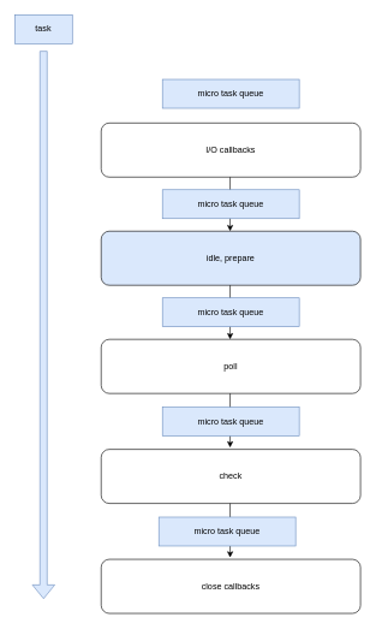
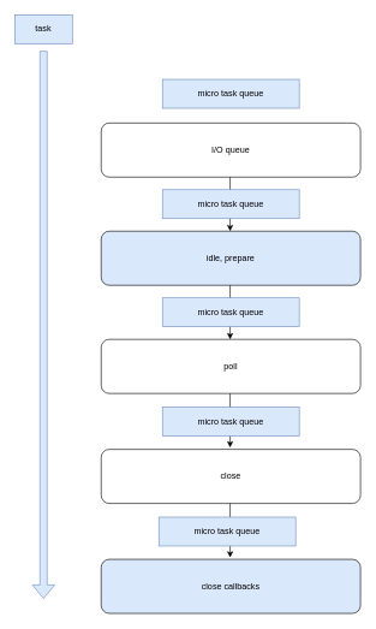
  <mxCell id="0" />
  <mxCell id="1" parent="0" />
- <mxCell id="2" value="&lt;span&gt;close callbacks&lt;/span&gt;" style="rounded=1;whiteSpace=wrap;html=1;" vertex="1" parent="1"><mxGeometry x="140" y="775" width="360" height="75" as="geometry" /></mxCell>
+ <mxCell id="2" value="&lt;span&gt;close callbacks&lt;/span&gt;" style="rounded=1;whiteSpace=wrap;html=1;fillColor=#dae8fc;" vertex="1" parent="1"><mxGeometry x="140" y="775" width="360" height="75" as="geometry" /></mxCell>
  <mxCell id="3" value="&lt;span&gt;poll&lt;/span&gt;" style="rounded=1;whiteSpace=wrap;html=1;" vertex="1" parent="1"><mxGeometry x="140" y="470" width="360" height="75" as="geometry" /></mxCell>
- <mxCell id="4" value="&lt;span&gt;I/O callbacks&lt;/span&gt;" style="rounded=1;whiteSpace=wrap;html=1;" vertex="1" parent="1"><mxGeometry x="140" y="170" width="360" height="75" as="geometry" /></mxCell>
+ <mxCell id="4" value="&lt;span&gt;I/O queue&lt;/span&gt;" style="rounded=1;whiteSpace=wrap;html=1;" vertex="1" parent="1"><mxGeometry x="140" y="170" width="360" height="75" as="geometry" /></mxCell>
  <mxCell id="5" value="&lt;span&gt;idle, prepare&lt;/span&gt;" style="rounded=1;whiteSpace=wrap;html=1;fillColor=#dae8fc;" vertex="1" parent="1"><mxGeometry x="140" y="320" width="360" height="75" as="geometry" /></mxCell>
- <mxCell id="6" value="&lt;span&gt;check&lt;/span&gt;" style="rounded=1;whiteSpace=wrap;html=1;" vertex="1" parent="1"><mxGeometry x="140" y="622.5" width="360" height="75" as="geometry" /></mxCell>
+ <mxCell id="6" value="&lt;span&gt;close&lt;/span&gt;" style="rounded=1;whiteSpace=wrap;html=1;" vertex="1" parent="1"><mxGeometry x="140" y="622.5" width="360" height="75" as="geometry" /></mxCell>
  <mxCell id="7" value="" style="endArrow=classic;html=1;entryX=0.5;entryY=0;entryDx=0;entryDy=0;exitX=0.5;exitY=1;exitDx=0;exitDy=0;" edge="1" parent="1"><mxGeometry width="50" height="50" relative="1" as="geometry"><mxPoint x="319" y="545" as="sourcePoint" /><mxPoint x="319" y="620" as="targetPoint" /></mxGeometry></mxCell>
  <mxCell id="8" value="" style="endArrow=classic;html=1;entryX=0.5;entryY=0;entryDx=0;entryDy=0;exitX=0.5;exitY=1;exitDx=0;exitDy=0;" edge="1" parent="1"><mxGeometry width="50" height="50" relative="1" as="geometry"><mxPoint x="319" y="395" as="sourcePoint" /><mxPoint x="319" y="470" as="targetPoint" /></mxGeometry></mxCell>
  <mxCell id="9" value="" style="endArrow=classic;html=1;entryX=0.5;entryY=0;entryDx=0;entryDy=0;exitX=0.5;exitY=1;exitDx=0;exitDy=0;" edge="1" parent="1"><mxGeometry width="50" height="50" relative="1" as="geometry"><mxPoint x="319" y="245" as="sourcePoint" /><mxPoint x="319" y="320" as="targetPoint" /></mxGeometry></mxCell>
  <mxCell id="10" value="" style="endArrow=classic;html=1;entryX=0.5;entryY=0;entryDx=0;entryDy=0;exitX=0.5;exitY=1;exitDx=0;exitDy=0;" edge="1" parent="1"><mxGeometry width="50" height="50" relative="1" as="geometry"><mxPoint x="319" y="697.5" as="sourcePoint" /><mxPoint x="319" y="772.5" as="targetPoint" /></mxGeometry></mxCell>
  <mxCell id="11" value="micro task queue" style="rounded=0;whiteSpace=wrap;html=1;fillColor=#dae8fc;strokeColor=#6c8ebf;" vertex="1" parent="1"><mxGeometry x="225" y="564" width="190" height="40" as="geometry" /></mxCell>
  <mxCell id="12" value="micro task queue" style="rounded=0;whiteSpace=wrap;html=1;fillColor=#dae8fc;strokeColor=#6c8ebf;" vertex="1" parent="1"><mxGeometry x="220" y="716.5" width="190" height="40" as="geometry" /></mxCell>
  <mxCell id="13" value="micro task queue" style="rounded=0;whiteSpace=wrap;html=1;fillColor=#dae8fc;strokeColor=#6c8ebf;" vertex="1" parent="1"><mxGeometry x="225" y="412.5" width="190" height="40" as="geometry" /></mxCell>
  <mxCell id="14" value="micro task queue" style="rounded=0;whiteSpace=wrap;html=1;fillColor=#dae8fc;strokeColor=#6c8ebf;" vertex="1" parent="1"><mxGeometry x="225" y="262.5" width="190" height="40" as="geometry" /></mxCell>
  <mxCell id="15" value="micro task queue" style="rounded=0;whiteSpace=wrap;html=1;fillColor=#dae8fc;strokeColor=#6c8ebf;" vertex="1" parent="1"><mxGeometry x="225" y="109.5" width="190" height="40" as="geometry" /></mxCell>
  <mxCell id="16" value="" style="shape=flexArrow;endArrow=classic;html=1;fillColor=#dae8fc;strokeColor=#6c8ebf;" edge="1" parent="1"><mxGeometry width="50" height="50" relative="1" as="geometry"><mxPoint x="60" y="70" as="sourcePoint" /><mxPoint x="60" y="830" as="targetPoint" /></mxGeometry></mxCell>
  <mxCell id="17" value="task" style="rounded=0;whiteSpace=wrap;html=1;fillColor=#dae8fc;strokeColor=#6c8ebf;" vertex="1" parent="1"><mxGeometry x="20" y="20" width="80" height="40" as="geometry" /></mxCell>
